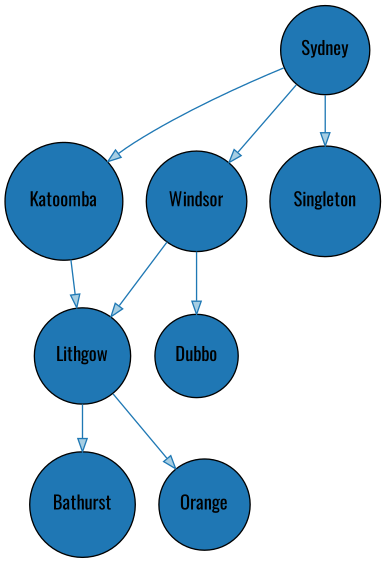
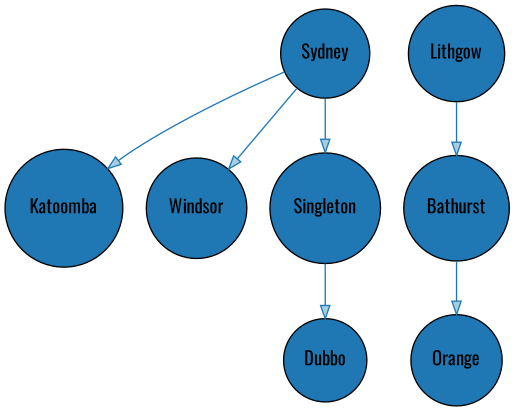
  strict digraph {
    fontname=Oswald
    node [fillcolor="#1f77b4" fontname=Oswald shape=circle style=filled]
    edge [color="#1f78b4" fillcolor="#a6cee3" fontname=Oswald]
    Sydney
    Katoomba
    Windsor
    Singleton
    Lithgow
    Dubbo
    Bathurst
    Orange
    Sydney -> Katoomba [weight=102]
    Sydney -> Windsor [weight=59.8]
    Sydney -> Singleton [weight=208]
-   Katoomba -> Lithgow [weight=40.7]
-   Windsor -> Lithgow [weight=85.4]
-   Windsor -> Dubbo [weight=312]
+   Singleton -> Dubbo [weight=312]
    Lithgow -> Bathurst [weight=62.1]
-   Lithgow -> Orange [weight=56.9]
+   Bathurst -> Orange [weight=56.9]
  }
